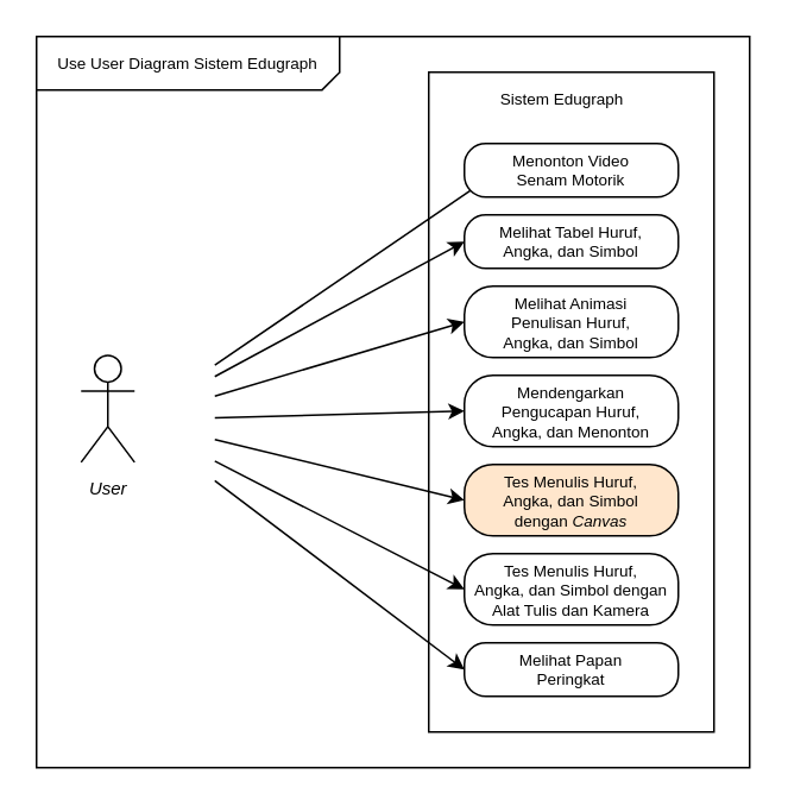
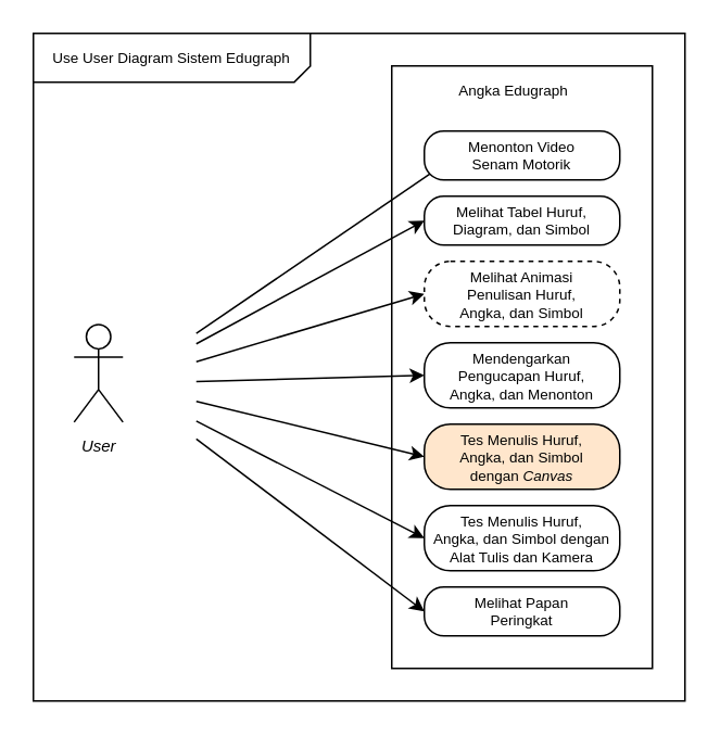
  <mxCell id="0" />
  <mxCell id="1" parent="0" />
  <mxCell id="2" value="" style="html=1;fillColor=none;strokeColor=none;" vertex="1" parent="1"><mxGeometry x="30" y="185" width="90" height="100" as="geometry" /></mxCell>
  <mxCell id="3" value="" style="html=1;fillColor=none;" vertex="1" parent="1"><mxGeometry x="20" y="20" width="400" height="410" as="geometry" /></mxCell>
  <mxCell id="4" value="" style="html=1;fillColor=none;" vertex="1" parent="1"><mxGeometry x="240" y="40" width="160" height="370" as="geometry" /></mxCell>
- <mxCell id="5" value="Sistem Edugraph" style="text;align=center;fontStyle=0;verticalAlign=middle;spacingLeft=3;spacingRight=3;strokeColor=none;rotatable=0;points=[[0,0.5],[1,0.5]];portConstraint=eastwest;fontSize=9;fillColor=none;" vertex="1" parent="1"><mxGeometry x="260" y="50" width="110" height="10" as="geometry" /></mxCell>
+ <mxCell id="5" value="Angka Edugraph" style="text;align=center;fontStyle=0;verticalAlign=middle;spacingLeft=3;spacingRight=3;strokeColor=none;rotatable=0;points=[[0,0.5],[1,0.5]];portConstraint=eastwest;fontSize=9;fillColor=none;" vertex="1" parent="1"><mxGeometry x="260" y="50" width="110" height="10" as="geometry" /></mxCell>
  <mxCell id="6" style="edgeStyle=none;rounded=0;orthogonalLoop=1;jettySize=auto;html=1;fontSize=9;" edge="1" parent="1" source="2"><mxGeometry relative="1" as="geometry"><mxPoint x="280" y="95" as="targetPoint" /></mxGeometry></mxCell>
  <mxCell id="7" style="edgeStyle=none;rounded=0;orthogonalLoop=1;jettySize=auto;html=1;entryX=0;entryY=0.5;entryDx=0;entryDy=0;fontSize=9;" edge="1" parent="1" source="2" target="15"><mxGeometry relative="1" as="geometry" /></mxCell>
  <mxCell id="8" style="edgeStyle=none;rounded=0;orthogonalLoop=1;jettySize=auto;html=1;entryX=0;entryY=0.5;entryDx=0;entryDy=0;fontSize=9;" edge="1" parent="1" source="2" target="16"><mxGeometry relative="1" as="geometry" /></mxCell>
  <mxCell id="9" style="edgeStyle=none;rounded=0;orthogonalLoop=1;jettySize=auto;html=1;entryX=0;entryY=0.5;entryDx=0;entryDy=0;fontSize=9;" edge="1" parent="1" source="2" target="17"><mxGeometry relative="1" as="geometry" /></mxCell>
  <mxCell id="10" style="edgeStyle=none;rounded=0;orthogonalLoop=1;jettySize=auto;html=1;entryX=0;entryY=0.5;entryDx=0;entryDy=0;fontSize=9;" edge="1" parent="1" source="2" target="18"><mxGeometry relative="1" as="geometry" /></mxCell>
  <mxCell id="11" style="edgeStyle=none;rounded=0;orthogonalLoop=1;jettySize=auto;html=1;entryX=0;entryY=0.5;entryDx=0;entryDy=0;fontSize=9;" edge="1" parent="1" source="2" target="19"><mxGeometry relative="1" as="geometry" /></mxCell>
  <mxCell id="12" style="edgeStyle=none;rounded=0;orthogonalLoop=1;jettySize=auto;html=1;entryX=0;entryY=0.5;entryDx=0;entryDy=0;fontSize=9;" edge="1" parent="1" source="2" target="21"><mxGeometry relative="1" as="geometry" /></mxCell>
  <mxCell id="13" value="Use User Diagram Sistem Edugraph" style="text;align=center;fontStyle=0;verticalAlign=middle;spacingLeft=3;spacingRight=3;strokeColor=none;rotatable=0;points=[[0,0.5],[1,0.5]];portConstraint=eastwest;fontSize=9;fillColor=none;" vertex="1" parent="1"><mxGeometry x="50" y="30" width="110" height="10" as="geometry" /></mxCell>
  <mxCell id="14" value="" style="group" vertex="1" connectable="0" parent="1"><mxGeometry x="260" y="80" width="120" height="310" as="geometry" /></mxCell>
- <mxCell id="15" value="Melihat Tabel Huruf, &lt;br style=&quot;font-size: 9px&quot;&gt;Angka, dan Simbol" style="rounded=1;whiteSpace=wrap;html=1;arcSize=40;fontSize=9;verticalAlign=top;spacing=0;" vertex="1" parent="14"><mxGeometry y="40" width="120" height="30" as="geometry" /></mxCell>
- <mxCell id="16" value="Melihat Animasi &lt;br&gt;Penulisan Huruf, &lt;br style=&quot;font-size: 9px&quot;&gt;Angka, dan Simbol" style="rounded=1;whiteSpace=wrap;html=1;arcSize=40;fontSize=9;verticalAlign=top;spacing=0;" vertex="1" parent="14"><mxGeometry y="80" width="120" height="40" as="geometry" /></mxCell>
+ <mxCell id="15" value="Melihat Tabel Huruf, &lt;br style=&quot;font-size: 9px&quot;&gt;Diagram, dan Simbol" style="rounded=1;whiteSpace=wrap;html=1;arcSize=40;fontSize=9;verticalAlign=top;spacing=0;" vertex="1" parent="14"><mxGeometry y="40" width="120" height="30" as="geometry" /></mxCell>
+ <mxCell id="16" value="Melihat Animasi &lt;br&gt;Penulisan Huruf, &lt;br style=&quot;font-size: 9px&quot;&gt;Angka, dan Simbol" style="rounded=1;whiteSpace=wrap;html=1;arcSize=40;fontSize=9;verticalAlign=top;spacing=0;dashed=1;" vertex="1" parent="14"><mxGeometry y="80" width="120" height="40" as="geometry" /></mxCell>
  <mxCell id="17" value="Mendengarkan&lt;br&gt;Pengucapan Huruf, &lt;br style=&quot;font-size: 9px&quot;&gt;Angka, dan Menonton" style="rounded=1;whiteSpace=wrap;html=1;arcSize=40;fontSize=9;verticalAlign=top;spacing=0;" vertex="1" parent="14"><mxGeometry y="130" width="120" height="40" as="geometry" /></mxCell>
  <mxCell id="18" value="Tes Menulis Huruf, &lt;br&gt;Angka, dan Simbol dengan&amp;nbsp;&lt;i&gt;Canvas&lt;/i&gt;" style="rounded=1;whiteSpace=wrap;html=1;arcSize=40;fontSize=9;verticalAlign=top;spacing=0;fillColor=#ffe6cc;" vertex="1" parent="14"><mxGeometry y="180" width="120" height="40" as="geometry" /></mxCell>
  <mxCell id="19" value="Tes Menulis Huruf, &lt;br&gt;Angka, dan Simbol dengan Alat Tulis dan Kamera" style="rounded=1;whiteSpace=wrap;html=1;arcSize=40;fontSize=9;verticalAlign=top;spacing=0;" vertex="1" parent="14"><mxGeometry y="230" width="120" height="40" as="geometry" /></mxCell>
  <mxCell id="20" value="Menonton Video &lt;br&gt;Senam Motorik" style="rounded=1;whiteSpace=wrap;html=1;arcSize=40;fontSize=9;verticalAlign=top;spacing=0;" vertex="1" parent="14"><mxGeometry width="120" height="30" as="geometry" /></mxCell>
  <mxCell id="21" value="Melihat Papan &lt;br&gt;Peringkat" style="rounded=1;whiteSpace=wrap;html=1;arcSize=40;fontSize=9;verticalAlign=top;spacing=0;" vertex="1" parent="14"><mxGeometry y="280" width="120" height="30" as="geometry" /></mxCell>
  <mxCell id="22" value="" style="endArrow=none;html=1;fontSize=9;" edge="1" parent="1"><mxGeometry width="50" height="50" relative="1" as="geometry"><mxPoint x="20" y="50" as="sourcePoint" /><mxPoint x="180.3" y="50" as="targetPoint" /></mxGeometry></mxCell>
  <mxCell id="23" value="" style="endArrow=none;html=1;fontSize=9;" edge="1" parent="1"><mxGeometry width="50" height="50" relative="1" as="geometry"><mxPoint x="190" y="20" as="sourcePoint" /><mxPoint x="190" y="40.3" as="targetPoint" /></mxGeometry></mxCell>
  <mxCell id="24" value="" style="endArrow=none;html=1;fontSize=9;" edge="1" parent="1"><mxGeometry width="50" height="50" relative="1" as="geometry"><mxPoint x="190.1" y="40" as="sourcePoint" /><mxPoint x="180" y="50.1" as="targetPoint" /></mxGeometry></mxCell>
  <mxCell id="25" value="&lt;font style=&quot;font-size: 10px&quot;&gt;&lt;i&gt;User&lt;/i&gt;&lt;/font&gt;" style="shape=umlActor;verticalLabelPosition=bottom;verticalAlign=top;html=1;" vertex="1" parent="1"><mxGeometry x="45" y="198.75" width="30" height="60" as="geometry" /></mxCell>
